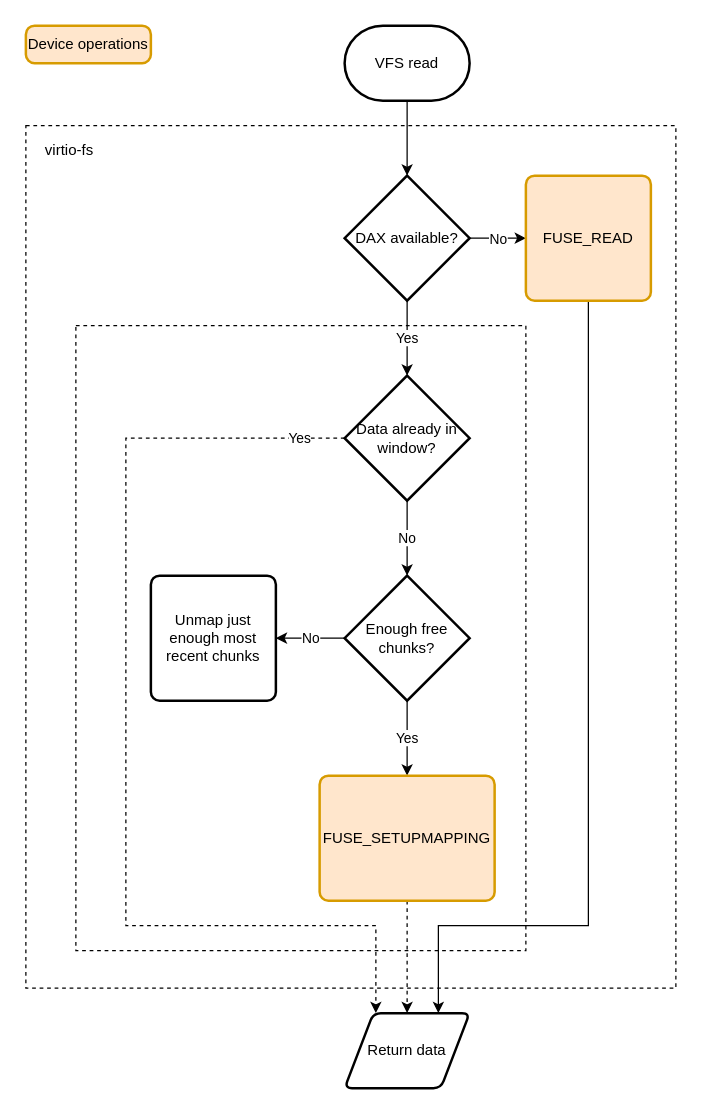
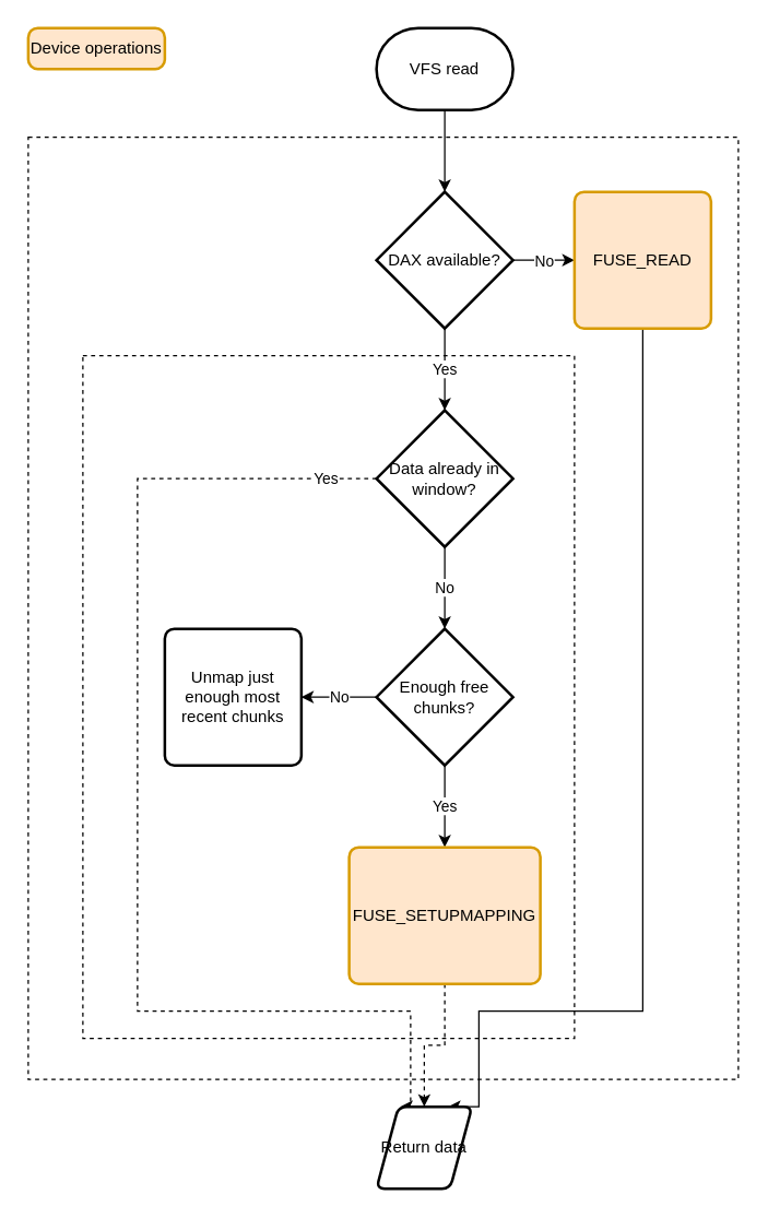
  <mxCell id="0" />
  <mxCell id="1" parent="0" />
  <mxCell id="2" value="" style="rounded=0;whiteSpace=wrap;html=1;dashed=1;fillColor=none;" vertex="1" parent="1"><mxGeometry x="20" y="100" width="520" height="690" as="geometry" /></mxCell>
  <mxCell id="3" value="" style="rounded=0;whiteSpace=wrap;html=1;dashed=1;fillColor=none;" vertex="1" parent="1"><mxGeometry x="60" y="260" width="360" height="500" as="geometry" /></mxCell>
  <mxCell id="4" style="edgeStyle=orthogonalEdgeStyle;rounded=0;orthogonalLoop=1;jettySize=auto;html=1;exitX=0.5;exitY=1;exitDx=0;exitDy=0;exitPerimeter=0;" edge="1" parent="1" source="5"><mxGeometry relative="1" as="geometry"><mxPoint x="325" y="140" as="targetPoint" /></mxGeometry></mxCell>
  <mxCell id="5" value="VFS read" style="strokeWidth=2;html=1;shape=mxgraph.flowchart.terminator;whiteSpace=wrap;" vertex="1" parent="1"><mxGeometry x="275" y="20" width="100" height="60" as="geometry" /></mxCell>
  <mxCell id="6" value="Yes" style="edgeStyle=orthogonalEdgeStyle;rounded=0;orthogonalLoop=1;jettySize=auto;html=1;exitX=0.5;exitY=1;exitDx=0;exitDy=0;exitPerimeter=0;" edge="1" parent="1" source="8"><mxGeometry relative="1" as="geometry"><mxPoint x="325" y="300" as="targetPoint" /><mxPoint as="offset" /></mxGeometry></mxCell>
  <mxCell id="7" value="No" style="edgeStyle=orthogonalEdgeStyle;rounded=0;orthogonalLoop=1;jettySize=auto;html=1;exitX=1;exitY=0.5;exitDx=0;exitDy=0;exitPerimeter=0;" edge="1" parent="1" source="8"><mxGeometry relative="1" as="geometry"><mxPoint x="420" y="190" as="targetPoint" /></mxGeometry></mxCell>
  <mxCell id="8" value="DAX available?" style="strokeWidth=2;html=1;shape=mxgraph.flowchart.decision;whiteSpace=wrap;" vertex="1" parent="1"><mxGeometry x="275" y="140" width="100" height="100" as="geometry" /></mxCell>
  <mxCell id="9" style="edgeStyle=orthogonalEdgeStyle;rounded=0;orthogonalLoop=1;jettySize=auto;html=1;exitX=0.5;exitY=1;exitDx=0;exitDy=0;entryX=0.75;entryY=0;entryDx=0;entryDy=0;" edge="1" parent="1" source="10" target="20"><mxGeometry relative="1" as="geometry"><Array as="points"><mxPoint x="470" y="740" /><mxPoint x="350" y="740" /></Array></mxGeometry></mxCell>
  <mxCell id="10" value="FUSE_READ" style="rounded=1;whiteSpace=wrap;html=1;absoluteArcSize=1;arcSize=14;strokeWidth=2;fillColor=#ffe6cc;strokeColor=#d79b00;sketch=0;shadow=0;glass=0;" vertex="1" parent="1"><mxGeometry x="420" y="140" width="100" height="100" as="geometry" /></mxCell>
  <mxCell id="11" value="Yes" style="edgeStyle=orthogonalEdgeStyle;rounded=0;orthogonalLoop=1;jettySize=auto;html=1;exitX=0;exitY=0.5;exitDx=0;exitDy=0;exitPerimeter=0;entryX=0.25;entryY=0;entryDx=0;entryDy=0;dashed=1;" edge="1" parent="1" source="13" target="20"><mxGeometry x="-0.913" relative="1" as="geometry"><mxPoint x="520" y="540" as="targetPoint" /><Array as="points"><mxPoint x="100" y="350" /><mxPoint x="100" y="740" /><mxPoint x="300" y="740" /></Array><mxPoint as="offset" /></mxGeometry></mxCell>
  <mxCell id="12" value="No" style="edgeStyle=orthogonalEdgeStyle;rounded=0;orthogonalLoop=1;jettySize=auto;html=1;exitX=0.5;exitY=1;exitDx=0;exitDy=0;exitPerimeter=0;" edge="1" parent="1" source="13"><mxGeometry relative="1" as="geometry"><mxPoint x="325" y="460" as="targetPoint" /></mxGeometry></mxCell>
  <mxCell id="13" value="Data already in window?" style="strokeWidth=2;html=1;shape=mxgraph.flowchart.decision;whiteSpace=wrap;" vertex="1" parent="1"><mxGeometry x="275" y="300" width="100" height="100" as="geometry" /></mxCell>
  <mxCell id="14" value="Yes" style="edgeStyle=orthogonalEdgeStyle;rounded=0;orthogonalLoop=1;jettySize=auto;html=1;exitX=0.5;exitY=1;exitDx=0;exitDy=0;exitPerimeter=0;" edge="1" parent="1" source="16"><mxGeometry relative="1" as="geometry"><mxPoint x="325" y="620" as="targetPoint" /></mxGeometry></mxCell>
  <mxCell id="15" value="No" style="edgeStyle=orthogonalEdgeStyle;rounded=0;orthogonalLoop=1;jettySize=auto;html=1;exitX=0;exitY=0.5;exitDx=0;exitDy=0;exitPerimeter=0;" edge="1" parent="1" source="16"><mxGeometry relative="1" as="geometry"><mxPoint x="220" y="510" as="targetPoint" /></mxGeometry></mxCell>
  <mxCell id="16" value="Enough free chunks?" style="strokeWidth=2;html=1;shape=mxgraph.flowchart.decision;whiteSpace=wrap;" vertex="1" parent="1"><mxGeometry x="275" y="460" width="100" height="100" as="geometry" /></mxCell>
  <mxCell id="17" value="Unmap just enough most recent chunks" style="rounded=1;whiteSpace=wrap;html=1;absoluteArcSize=1;arcSize=14;strokeWidth=2;" vertex="1" parent="1"><mxGeometry x="120" y="460" width="100" height="100" as="geometry" /></mxCell>
  <mxCell id="18" style="edgeStyle=orthogonalEdgeStyle;rounded=0;orthogonalLoop=1;jettySize=auto;html=1;exitX=0.5;exitY=1;exitDx=0;exitDy=0;entryX=0.5;entryY=0;entryDx=0;entryDy=0;dashed=1;" edge="1" parent="1" source="19" target="20"><mxGeometry relative="1" as="geometry"><mxPoint x="325" y="780" as="targetPoint" /></mxGeometry></mxCell>
  <mxCell id="19" value="FUSE_SETUPMAPPING" style="rounded=1;whiteSpace=wrap;html=1;absoluteArcSize=1;arcSize=14;strokeWidth=2;fillColor=#ffe6cc;strokeColor=#d79b00;" vertex="1" parent="1"><mxGeometry x="255" y="620" width="140" height="100" as="geometry" /></mxCell>
- <mxCell id="20" value="Return data" style="shape=parallelogram;html=1;strokeWidth=2;perimeter=parallelogramPerimeter;whiteSpace=wrap;rounded=1;arcSize=12;size=0.23;" vertex="1" parent="1"><mxGeometry x="275" y="810" width="100" height="60" as="geometry" /></mxCell>
- <mxCell id="21" value="virtio-fs" style="text;html=1;strokeColor=none;fillColor=none;align=center;verticalAlign=middle;whiteSpace=wrap;rounded=0;dashed=1;" vertex="1" parent="1"><mxGeometry x="30" y="110" width="50" height="20" as="geometry" /></mxCell>
+ <mxCell id="20" value="Return data" style="shape=parallelogram;html=1;strokeWidth=2;perimeter=parallelogramPerimeter;whiteSpace=wrap;rounded=1;arcSize=12;size=0.23;" vertex="1" parent="1"><mxGeometry x="275" y="810" width="70" height="60" as="geometry" /></mxCell>
  <mxCell id="22" value="Device operations" style="rounded=1;whiteSpace=wrap;html=1;absoluteArcSize=1;arcSize=14;strokeWidth=2;fillColor=#ffe6cc;strokeColor=#d79b00;sketch=0;shadow=0;glass=0;" vertex="1" parent="1"><mxGeometry x="20" y="20" width="100" height="30" as="geometry" /></mxCell>
